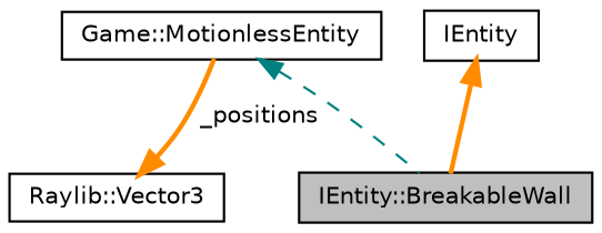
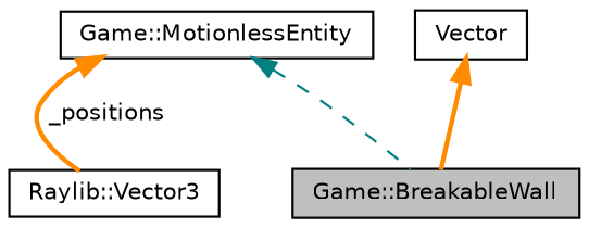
  digraph {
    node [color=black fillcolor=white fontname=Helvetica fontsize=10 shape=record style=filled]
    edge [color=darkorange dir=back fontname=Helvetica fontsize=10 labelfontname=Helvetica labelfontsize=10 style=bold]
-   n1 [fillcolor=grey75 fontcolor=black height=0.2 label="IEntity::BreakableWall" width=0.4]
+   n1 [fillcolor=grey75 fontcolor=black height=0.2 label="Game::BreakableWall" width=0.4]
    n2 [height=0.2 label="Game::MotionlessEntity" width=0.4]
-   n3 [height=0.2 label=IEntity width=0.4]
+   n3 [height=0.2 label=Vector width=0.4]
    n4 [height=0.2 label="Raylib::Vector3" width=0.4]
    n2 -> n1 [color=teal style=dashed]
    n3 -> n1
-   n4 -> n2 [label=" _positions"]
+   n2 -> n4 [label=" _positions"]
  }
